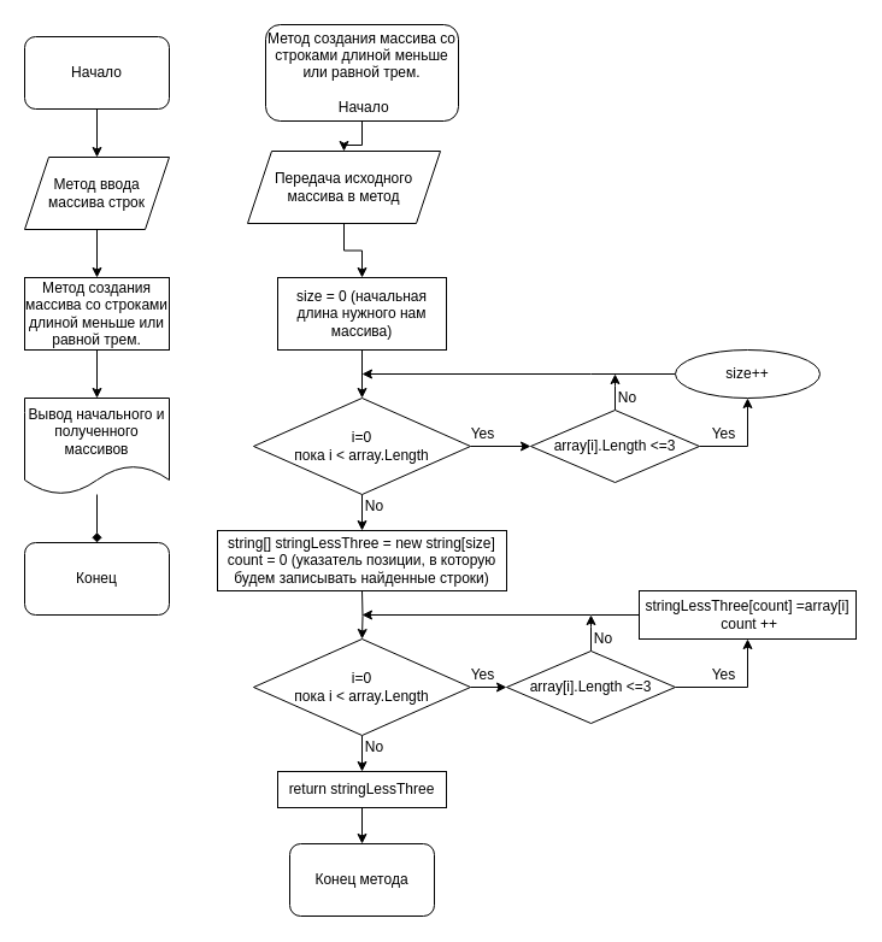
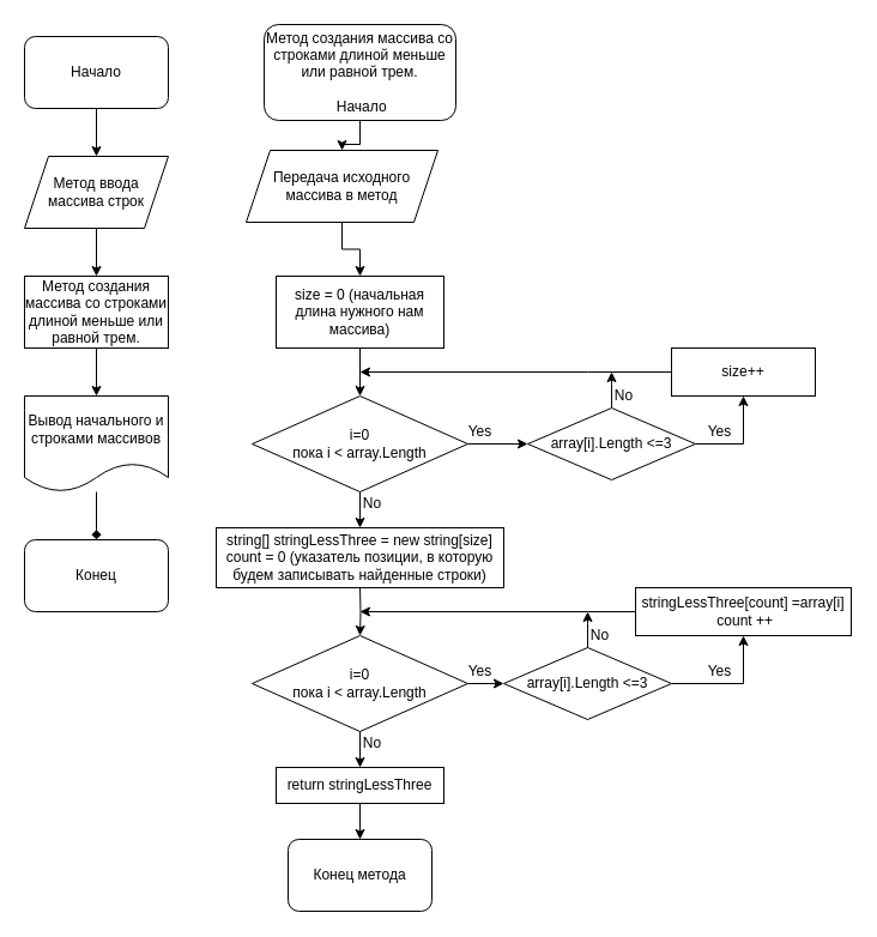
  <mxCell id="0" />
  <mxCell id="1" parent="0" />
  <mxCell id="2" value="" style="edgeStyle=orthogonalEdgeStyle;rounded=0;orthogonalLoop=1;jettySize=auto;html=1;" edge="1" parent="1" source="3" target="5"><mxGeometry relative="1" as="geometry" /></mxCell>
  <mxCell id="3" value="Начало" style="rounded=1;whiteSpace=wrap;html=1;" vertex="1" parent="1"><mxGeometry x="20" y="30" width="120" height="60" as="geometry" /></mxCell>
  <mxCell id="4" value="" style="edgeStyle=orthogonalEdgeStyle;rounded=0;orthogonalLoop=1;jettySize=auto;html=1;" edge="1" parent="1" source="5" target="7"><mxGeometry relative="1" as="geometry" /></mxCell>
  <mxCell id="5" value="Метод ввода &lt;br&gt;массива строк" style="shape=parallelogram;perimeter=parallelogramPerimeter;whiteSpace=wrap;html=1;fixedSize=1;" vertex="1" parent="1"><mxGeometry x="20" y="130" width="120" height="60" as="geometry" /></mxCell>
  <mxCell id="6" value="" style="edgeStyle=orthogonalEdgeStyle;rounded=0;orthogonalLoop=1;jettySize=auto;html=1;" edge="1" parent="1" source="7" target="9"><mxGeometry relative="1" as="geometry" /></mxCell>
  <mxCell id="7" value="Метод создания массива со строками длиной меньше или равной трем." style="rounded=0;whiteSpace=wrap;html=1;" vertex="1" parent="1"><mxGeometry x="20" y="230" width="120" height="60" as="geometry" /></mxCell>
  <mxCell id="8" value="" style="edgeStyle=orthogonalEdgeStyle;rounded=0;orthogonalLoop=1;jettySize=auto;html=1;entryX=0.5;entryY=0;entryDx=0;entryDy=0;endArrow=diamond;" edge="1" parent="1" source="9" target="10"><mxGeometry relative="1" as="geometry"><mxPoint x="80" y="490" as="targetPoint" /></mxGeometry></mxCell>
- <mxCell id="9" value="Вывод начального и полученного массивов" style="shape=document;whiteSpace=wrap;html=1;boundedLbl=1;rounded=0;" vertex="1" parent="1"><mxGeometry x="20" y="330" width="120" height="80" as="geometry" /></mxCell>
+ <mxCell id="9" value="Вывод начального и строками массивов" style="shape=document;whiteSpace=wrap;html=1;boundedLbl=1;rounded=0;" vertex="1" parent="1"><mxGeometry x="20" y="330" width="120" height="80" as="geometry" /></mxCell>
  <mxCell id="10" value="Конец" style="rounded=1;whiteSpace=wrap;html=1;" vertex="1" parent="1"><mxGeometry x="20" y="450" width="120" height="60" as="geometry" /></mxCell>
  <mxCell id="11" value="" style="edgeStyle=orthogonalEdgeStyle;rounded=0;orthogonalLoop=1;jettySize=auto;html=1;" edge="1" parent="1" source="12" target="14"><mxGeometry relative="1" as="geometry" /></mxCell>
  <mxCell id="12" value="Метод создания массива со строками длиной меньше или равной трем.&lt;br&gt;&lt;br&gt;&amp;nbsp;Начало" style="rounded=1;whiteSpace=wrap;html=1;" vertex="1" parent="1"><mxGeometry x="220" y="20" width="160" height="80" as="geometry" /></mxCell>
  <mxCell id="13" value="" style="edgeStyle=orthogonalEdgeStyle;rounded=0;orthogonalLoop=1;jettySize=auto;html=1;" edge="1" parent="1" source="14" target="16"><mxGeometry relative="1" as="geometry" /></mxCell>
  <mxCell id="14" value="Передача исходного &lt;br&gt;массива в метод" style="shape=parallelogram;perimeter=parallelogramPerimeter;whiteSpace=wrap;html=1;fixedSize=1;" vertex="1" parent="1"><mxGeometry x="205" y="125" width="160" height="60" as="geometry" /></mxCell>
  <mxCell id="15" value="" style="edgeStyle=orthogonalEdgeStyle;rounded=0;orthogonalLoop=1;jettySize=auto;html=1;entryX=0.5;entryY=0;entryDx=0;entryDy=0;" edge="1" parent="1" source="16" target="19"><mxGeometry relative="1" as="geometry"><mxPoint x="295" y="330" as="targetPoint" /></mxGeometry></mxCell>
  <mxCell id="16" value="size = 0 (начальная длина нужного нам массива)" style="rounded=0;whiteSpace=wrap;html=1;" vertex="1" parent="1"><mxGeometry x="230" y="230" width="140" height="60" as="geometry" /></mxCell>
  <mxCell id="17" style="edgeStyle=orthogonalEdgeStyle;rounded=0;orthogonalLoop=1;jettySize=auto;html=1;entryX=0;entryY=0.5;entryDx=0;entryDy=0;" edge="1" parent="1" source="19" target="28"><mxGeometry relative="1" as="geometry"><Array as="points" /></mxGeometry></mxCell>
  <mxCell id="18" style="edgeStyle=orthogonalEdgeStyle;rounded=0;orthogonalLoop=1;jettySize=auto;html=1;exitX=0.5;exitY=1;exitDx=0;exitDy=0;" edge="1" parent="1" source="19" target="23"><mxGeometry relative="1" as="geometry"><mxPoint x="300.143" y="440" as="targetPoint" /></mxGeometry></mxCell>
  <mxCell id="19" value="i=0&lt;br&gt;пока i &amp;lt; array.Length&lt;br&gt;" style="rhombus;whiteSpace=wrap;html=1;" vertex="1" parent="1"><mxGeometry x="210" y="330" width="180" height="80" as="geometry" /></mxCell>
  <mxCell id="20" style="edgeStyle=orthogonalEdgeStyle;rounded=0;orthogonalLoop=1;jettySize=auto;html=1;" edge="1" parent="1" source="21"><mxGeometry relative="1" as="geometry"><mxPoint x="300" y="310" as="targetPoint" /><Array as="points"><mxPoint x="490" y="310" /><mxPoint x="450" y="310" /></Array></mxGeometry></mxCell>
- <mxCell id="21" value="size++" style="ellipse;whiteSpace=wrap;html=1;" vertex="1" parent="1"><mxGeometry x="560" y="290" width="120" height="40" as="geometry" /></mxCell>
+ <mxCell id="21" value="size++" style="rounded=0;whiteSpace=wrap;html=1;" vertex="1" parent="1"><mxGeometry x="560" y="290" width="120" height="40" as="geometry" /></mxCell>
  <mxCell id="22" style="edgeStyle=orthogonalEdgeStyle;rounded=0;orthogonalLoop=1;jettySize=auto;html=1;exitX=0.5;exitY=1;exitDx=0;exitDy=0;" edge="1" parent="1" source="21" target="21"><mxGeometry relative="1" as="geometry" /></mxCell>
  <mxCell id="23" value="string[] stringLessThree = new string[size]&lt;br&gt;count = 0 (указатель позиции, в которую будем записывать найденные строки)" style="rounded=0;whiteSpace=wrap;html=1;" vertex="1" parent="1"><mxGeometry x="180" y="440" width="240" height="50" as="geometry" /></mxCell>
  <mxCell id="24" value="Yes" style="text;html=1;align=center;verticalAlign=middle;resizable=0;points=[];autosize=1;strokeColor=none;fillColor=none;" vertex="1" parent="1"><mxGeometry x="380" y="345" width="40" height="30" as="geometry" /></mxCell>
  <mxCell id="25" value="No" style="text;html=1;align=center;verticalAlign=middle;resizable=0;points=[];autosize=1;strokeColor=none;fillColor=none;" vertex="1" parent="1"><mxGeometry x="290" y="405" width="40" height="30" as="geometry" /></mxCell>
  <mxCell id="26" style="edgeStyle=orthogonalEdgeStyle;rounded=0;orthogonalLoop=1;jettySize=auto;html=1;entryX=0.5;entryY=1;entryDx=0;entryDy=0;" edge="1" parent="1" source="28" target="21"><mxGeometry relative="1" as="geometry"><mxPoint x="620" y="330" as="targetPoint" /><Array as="points"><mxPoint x="620" y="370" /></Array></mxGeometry></mxCell>
  <mxCell id="27" style="edgeStyle=orthogonalEdgeStyle;rounded=0;orthogonalLoop=1;jettySize=auto;html=1;" edge="1" parent="1" source="28"><mxGeometry relative="1" as="geometry"><mxPoint x="510" y="310" as="targetPoint" /></mxGeometry></mxCell>
  <mxCell id="28" value="array[i].Length &amp;lt;=3" style="rhombus;whiteSpace=wrap;html=1;" vertex="1" parent="1"><mxGeometry x="440" y="340" width="140" height="60" as="geometry" /></mxCell>
  <mxCell id="29" value="Yes" style="text;html=1;align=center;verticalAlign=middle;resizable=0;points=[];autosize=1;strokeColor=none;fillColor=none;" vertex="1" parent="1"><mxGeometry x="580" y="345" width="40" height="30" as="geometry" /></mxCell>
  <mxCell id="30" value="No" style="text;html=1;align=center;verticalAlign=middle;resizable=0;points=[];autosize=1;strokeColor=none;fillColor=none;" vertex="1" parent="1"><mxGeometry x="500" y="315" width="40" height="30" as="geometry" /></mxCell>
  <mxCell id="31" value="" style="edgeStyle=orthogonalEdgeStyle;rounded=0;orthogonalLoop=1;jettySize=auto;html=1;entryX=0.5;entryY=0;entryDx=0;entryDy=0;" edge="1" parent="1" target="34"><mxGeometry relative="1" as="geometry"><mxPoint x="300" y="490" as="sourcePoint" /><mxPoint x="295" y="530" as="targetPoint" /></mxGeometry></mxCell>
  <mxCell id="32" style="edgeStyle=orthogonalEdgeStyle;rounded=0;orthogonalLoop=1;jettySize=auto;html=1;entryX=0;entryY=0.5;entryDx=0;entryDy=0;" edge="1" parent="1" source="34" target="42"><mxGeometry relative="1" as="geometry"><Array as="points" /></mxGeometry></mxCell>
  <mxCell id="33" style="edgeStyle=orthogonalEdgeStyle;rounded=0;orthogonalLoop=1;jettySize=auto;html=1;exitX=0.5;exitY=1;exitDx=0;exitDy=0;" edge="1" parent="1" source="34"><mxGeometry relative="1" as="geometry"><mxPoint x="300" y="640" as="targetPoint" /></mxGeometry></mxCell>
  <mxCell id="34" value="i=0&lt;br&gt;пока i &amp;lt; array.Length&lt;br&gt;" style="rhombus;whiteSpace=wrap;html=1;" vertex="1" parent="1"><mxGeometry x="210" y="530" width="180" height="80" as="geometry" /></mxCell>
  <mxCell id="35" style="edgeStyle=orthogonalEdgeStyle;rounded=0;orthogonalLoop=1;jettySize=auto;html=1;" edge="1" parent="1" source="36"><mxGeometry relative="1" as="geometry"><mxPoint x="300" y="510" as="targetPoint" /><Array as="points"><mxPoint x="490" y="510" /><mxPoint x="450" y="510" /></Array></mxGeometry></mxCell>
  <mxCell id="36" value="stringLessThree[count] =array[i]&lt;br&gt;&amp;nbsp;count ++" style="rounded=0;whiteSpace=wrap;html=1;" vertex="1" parent="1"><mxGeometry x="530" y="490" width="180" height="40" as="geometry" /></mxCell>
  <mxCell id="37" style="edgeStyle=orthogonalEdgeStyle;rounded=0;orthogonalLoop=1;jettySize=auto;html=1;exitX=0.5;exitY=1;exitDx=0;exitDy=0;" edge="1" parent="1" source="36" target="36"><mxGeometry relative="1" as="geometry" /></mxCell>
  <mxCell id="38" value="Yes" style="text;html=1;align=center;verticalAlign=middle;resizable=0;points=[];autosize=1;strokeColor=none;fillColor=none;" vertex="1" parent="1"><mxGeometry x="380" y="545" width="40" height="30" as="geometry" /></mxCell>
  <mxCell id="39" value="No" style="text;html=1;align=center;verticalAlign=middle;resizable=0;points=[];autosize=1;strokeColor=none;fillColor=none;" vertex="1" parent="1"><mxGeometry x="290" y="605" width="40" height="30" as="geometry" /></mxCell>
  <mxCell id="40" style="edgeStyle=orthogonalEdgeStyle;rounded=0;orthogonalLoop=1;jettySize=auto;html=1;entryX=0.5;entryY=1;entryDx=0;entryDy=0;" edge="1" parent="1" source="42" target="36"><mxGeometry relative="1" as="geometry"><mxPoint x="620" y="530" as="targetPoint" /><Array as="points"><mxPoint x="620" y="570" /></Array></mxGeometry></mxCell>
  <mxCell id="41" style="edgeStyle=orthogonalEdgeStyle;rounded=0;orthogonalLoop=1;jettySize=auto;html=1;" edge="1" parent="1" source="42"><mxGeometry relative="1" as="geometry"><mxPoint x="490" y="510" as="targetPoint" /></mxGeometry></mxCell>
  <mxCell id="42" value="array[i].Length &amp;lt;=3" style="rhombus;whiteSpace=wrap;html=1;" vertex="1" parent="1"><mxGeometry x="420" y="540" width="140" height="60" as="geometry" /></mxCell>
  <mxCell id="43" value="Yes" style="text;html=1;align=center;verticalAlign=middle;resizable=0;points=[];autosize=1;strokeColor=none;fillColor=none;" vertex="1" parent="1"><mxGeometry x="580" y="545" width="40" height="30" as="geometry" /></mxCell>
  <mxCell id="44" value="No" style="text;html=1;align=center;verticalAlign=middle;resizable=0;points=[];autosize=1;strokeColor=none;fillColor=none;" vertex="1" parent="1"><mxGeometry x="480" y="515" width="40" height="30" as="geometry" /></mxCell>
  <mxCell id="45" value="" style="edgeStyle=orthogonalEdgeStyle;rounded=0;orthogonalLoop=1;jettySize=auto;html=1;entryX=0.5;entryY=0;entryDx=0;entryDy=0;" edge="1" parent="1" source="46" target="47"><mxGeometry relative="1" as="geometry"><mxPoint x="300" y="735" as="targetPoint" /></mxGeometry></mxCell>
  <mxCell id="46" value="return stringLessThree" style="rounded=0;whiteSpace=wrap;html=1;" vertex="1" parent="1"><mxGeometry x="230" y="640" width="140" height="30" as="geometry" /></mxCell>
  <mxCell id="47" value="Конец метода" style="rounded=1;whiteSpace=wrap;html=1;" vertex="1" parent="1"><mxGeometry x="240" y="700" width="120" height="60" as="geometry" /></mxCell>
